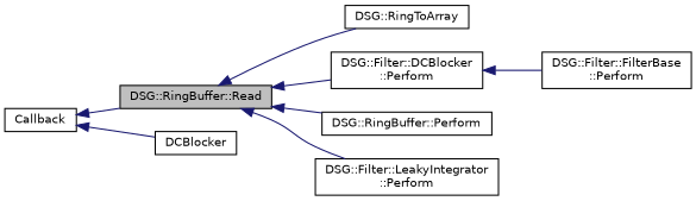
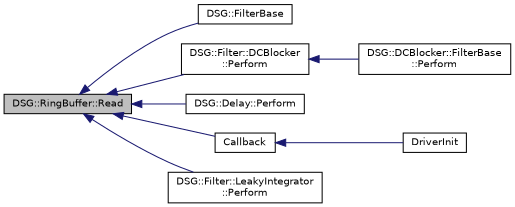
  digraph {
    rankdir=LR
    node [color=black fillcolor=white fontname=Helvetica fontsize=10 shape=record style=filled]
    edge [color=midnightblue dir=back fontname=Helvetica fontsize=10 labelfontname=Helvetica labelfontsize=10 style=solid]
    n1 [fillcolor=grey75 fontcolor=black height=0.2 label="DSG::RingBuffer::Read" width=0.4]
-   n2 [height=0.2 label="DSG::RingToArray" width=0.4]
+   n2 [height=0.2 label="DSG::FilterBase" width=0.4]
    n3 [height=0.2 label="DSG::Filter::DCBlocker\l::Perform" width=0.4]
-   n4 [height=0.2 label="DSG::RingBuffer::Perform" width=0.4]
+   n4 [height=0.2 label="DSG::Delay::Perform" width=0.4]
    n5 [height=0.2 label=Callback width=0.4]
    n6 [height=0.2 label="DSG::Filter::LeakyIntegrator\l::Perform" width=0.4]
-   n7 [height=0.2 label="DSG::Filter::FilterBase\l::Perform" width=0.4]
-   n8 [height=0.2 label=DCBlocker width=0.4]
+   n7 [height=0.2 label="DSG::DCBlocker::FilterBase\l::Perform" width=0.4]
+   n8 [height=0.2 label=DriverInit width=0.4]
    n1 -> n2
    n1 -> n3
    n1 -> n4
-   n5 -> n1
+   n1 -> n5
    n1 -> n6
    n3 -> n7
    n5 -> n8
  }
